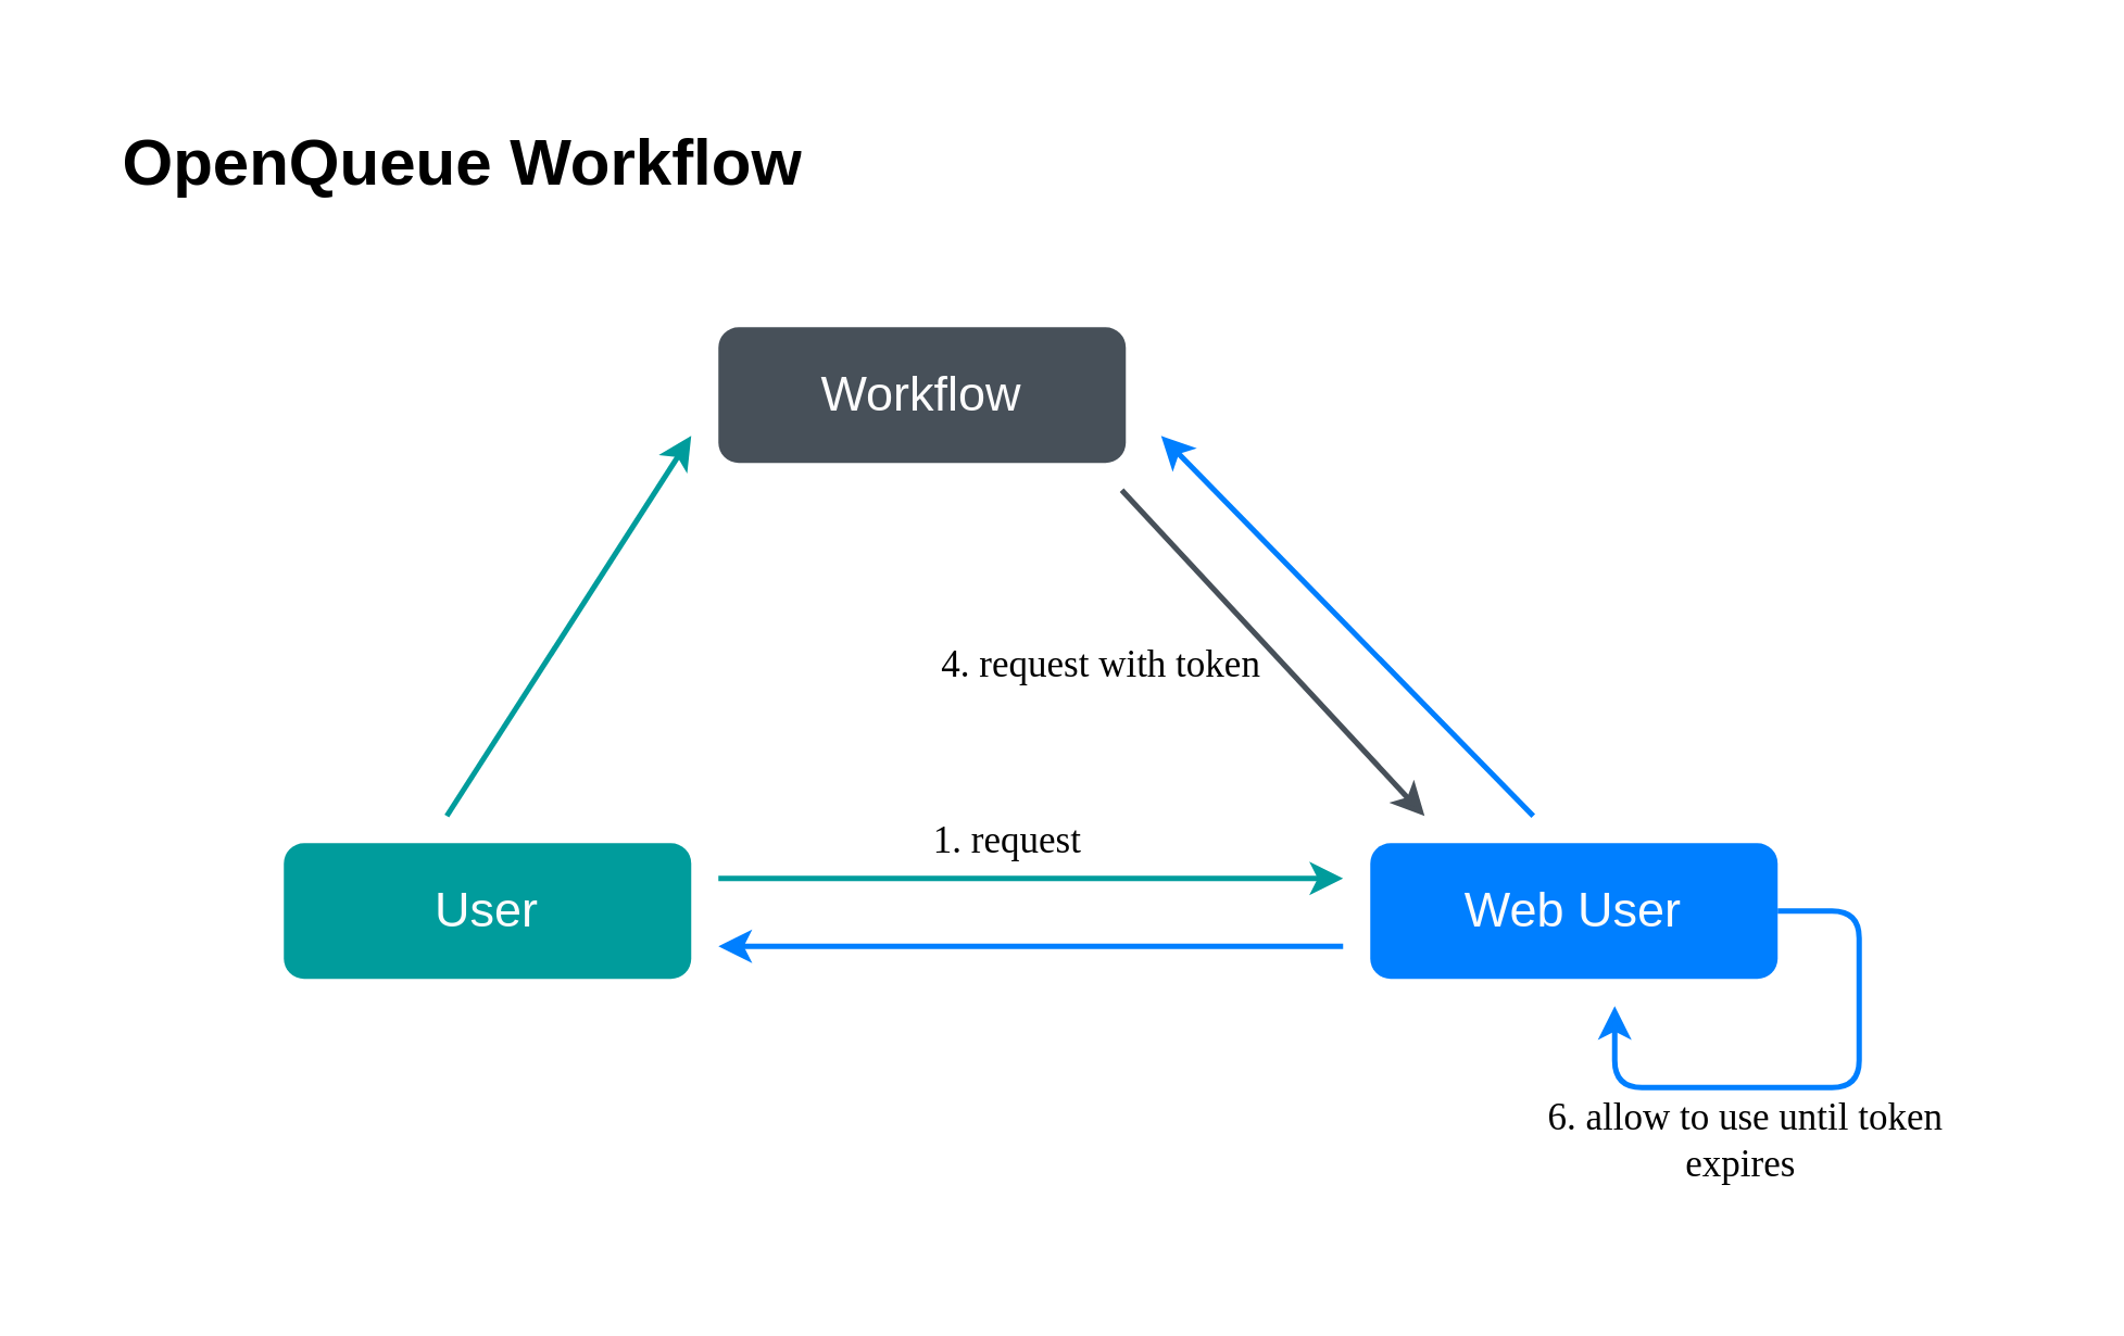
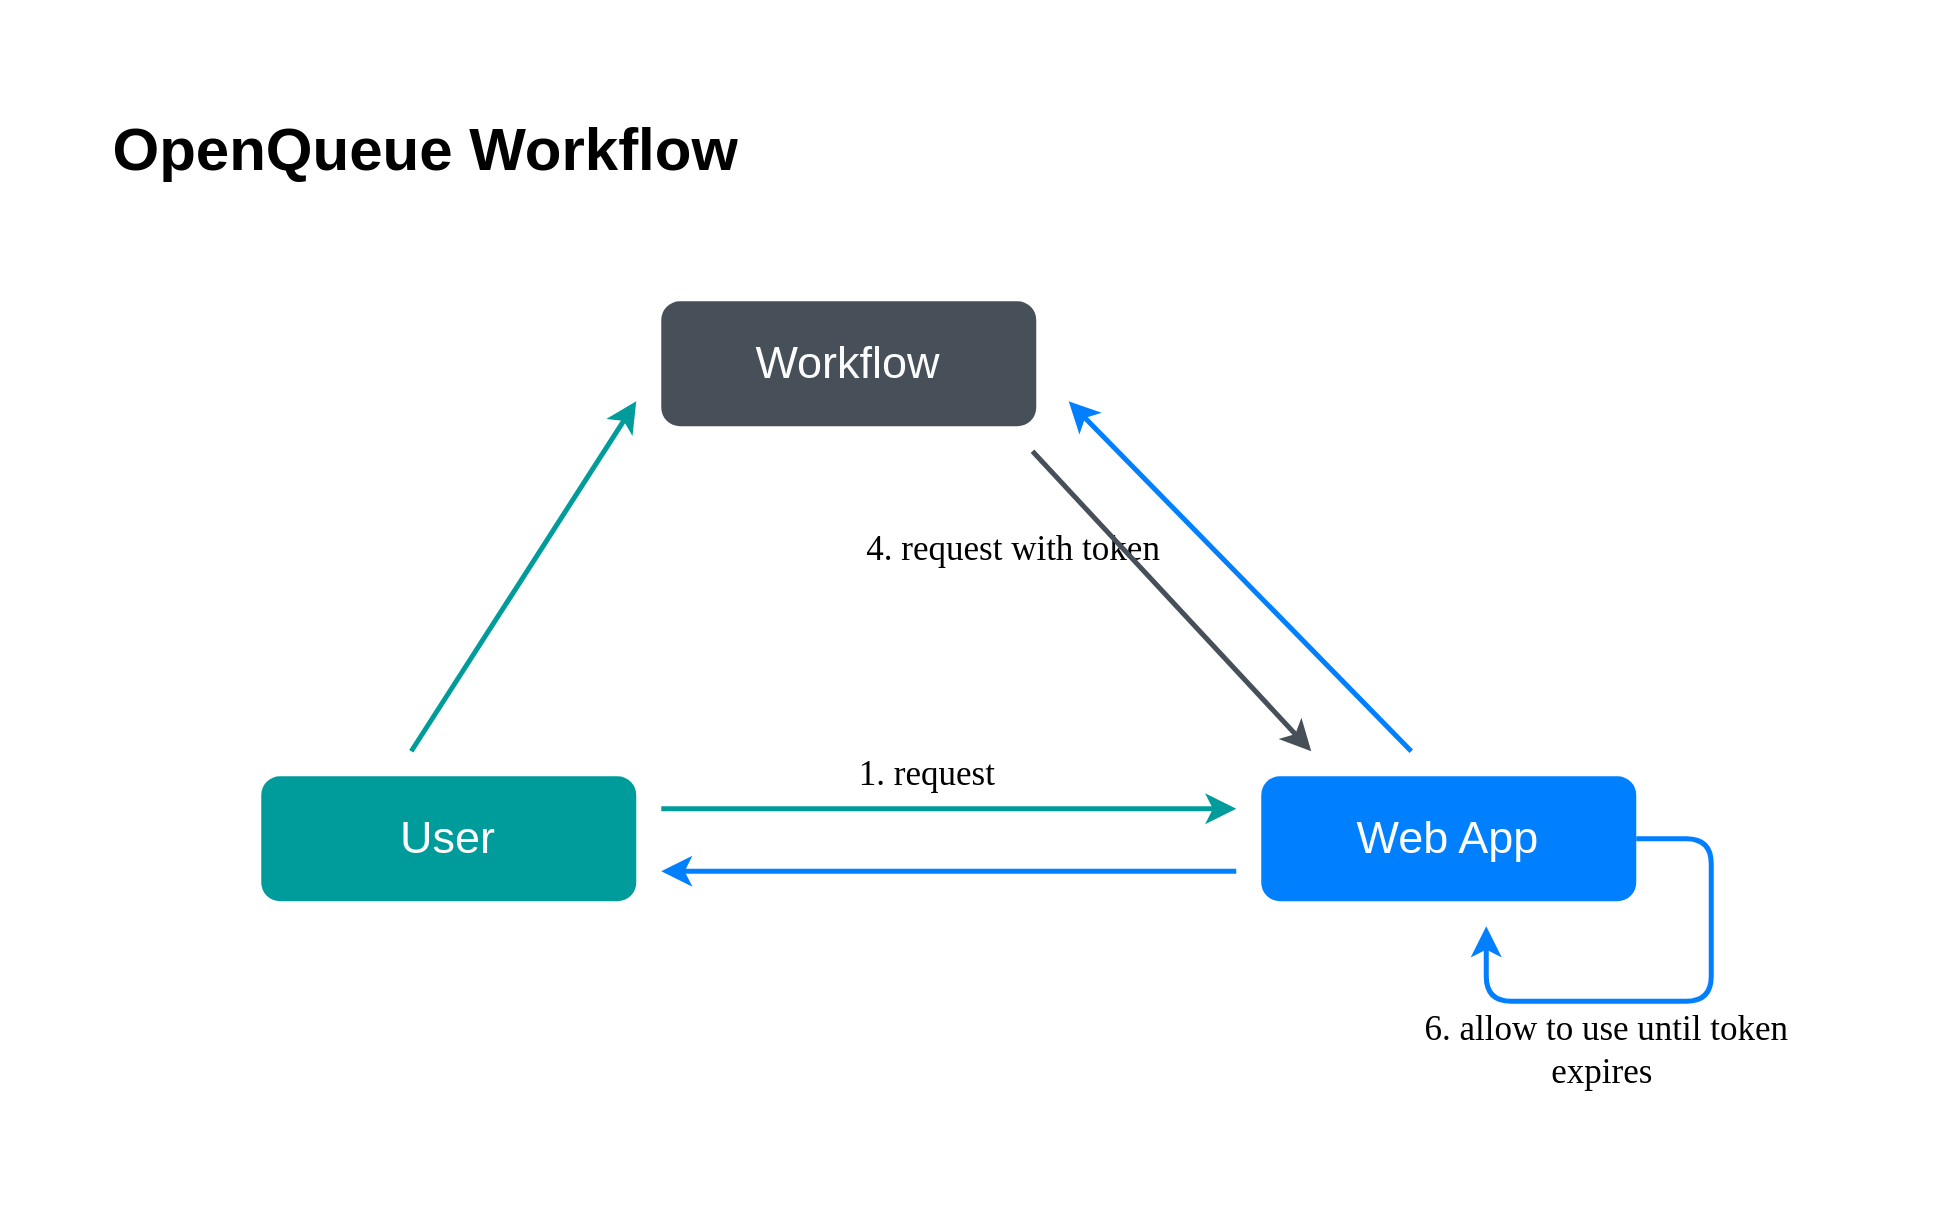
  <mxCell id="0" />
  <mxCell id="1" parent="0" />
  <mxCell id="2" value="" style="shape=ext;double=1;rounded=0;whiteSpace=wrap;html=1;fillColor=#FFFFFF;strokeColor=none;" parent="1" vertex="1"><mxGeometry x="20" y="20" width="740" height="450" as="geometry" /></mxCell>
  <mxCell id="3" value="&lt;font style=&quot;font-size: 18px&quot; color=&quot;#fcfcfc&quot;&gt;User&lt;/font&gt;" style="rounded=1;whiteSpace=wrap;html=1;fillColor=#009C9C;strokeColor=none;" parent="1" vertex="1"><mxGeometry x="104" y="310" width="150" height="50" as="geometry" /></mxCell>
- <mxCell id="4" value="&lt;font color=&quot;#fcfcfc&quot;&gt;&lt;span style=&quot;font-size: 18px&quot;&gt;Web User&lt;/span&gt;&lt;/font&gt;" style="rounded=1;whiteSpace=wrap;html=1;fillColor=#007FFF;strokeColor=none;" parent="1" vertex="1"><mxGeometry x="504" y="310" width="150" height="50" as="geometry" /></mxCell>
+ <mxCell id="4" value="&lt;font color=&quot;#fcfcfc&quot;&gt;&lt;span style=&quot;font-size: 18px&quot;&gt;Web App&lt;/span&gt;&lt;/font&gt;" style="rounded=1;whiteSpace=wrap;html=1;fillColor=#007FFF;strokeColor=none;" parent="1" vertex="1"><mxGeometry x="504" y="310" width="150" height="50" as="geometry" /></mxCell>
  <mxCell id="5" value="&lt;font color=&quot;#fcfcfc&quot;&gt;&lt;span style=&quot;font-size: 18px&quot;&gt;Workflow&lt;/span&gt;&lt;/font&gt;" style="rounded=1;whiteSpace=wrap;html=1;fillColor=#475059;strokeColor=none;" parent="1" vertex="1"><mxGeometry x="264" y="120" width="150" height="50" as="geometry" /></mxCell>
  <mxCell id="6" value="" style="endArrow=classic;html=1;strokeColor=#009C9C;jumpSize=12;strokeWidth=2;" parent="1" edge="1"><mxGeometry width="50" height="50" relative="1" as="geometry"><mxPoint x="264" y="323" as="sourcePoint" /><mxPoint x="494" y="323" as="targetPoint" /></mxGeometry></mxCell>
  <mxCell id="7" value="&lt;font style=&quot;font-size: 14px&quot; face=&quot;Verdana&quot;&gt;1. request&amp;nbsp;&lt;/font&gt;" style="text;html=1;strokeColor=none;fillColor=none;align=center;verticalAlign=middle;whiteSpace=wrap;rounded=0;" parent="1" vertex="1"><mxGeometry x="294" y="300" width="157" height="20" as="geometry" /></mxCell>
  <mxCell id="8" value="" style="endArrow=classic;html=1;strokeColor=#007FFF;strokeWidth=2;" parent="1" edge="1"><mxGeometry width="50" height="50" relative="1" as="geometry"><mxPoint x="494" y="348" as="sourcePoint" /><mxPoint x="264" y="348" as="targetPoint" /></mxGeometry></mxCell>
  <mxCell id="9" value="" style="endArrow=classic;html=1;strokeColor=#009C9C;strokeWidth=2;" parent="1" edge="1"><mxGeometry width="50" height="50" relative="1" as="geometry"><mxPoint x="164" y="300" as="sourcePoint" /><mxPoint x="254" y="160" as="targetPoint" /></mxGeometry></mxCell>
- <mxCell id="10" value="&lt;font style=&quot;font-size: 14px&quot; face=&quot;Verdana&quot;&gt;4. request with token&amp;nbsp;&lt;/font&gt;" style="text;html=1;strokeColor=none;fillColor=none;align=center;verticalAlign=middle;whiteSpace=wrap;rounded=0;" parent="1" vertex="1"><mxGeometry x="334" y="230" width="146" height="30" as="geometry" /></mxCell>
+ <mxCell id="10" value="&lt;font style=&quot;font-size: 14px&quot; face=&quot;Verdana&quot;&gt;4. request with token&amp;nbsp;&lt;/font&gt;" style="text;html=1;strokeColor=none;fillColor=none;align=center;verticalAlign=middle;whiteSpace=wrap;rounded=0;" parent="1" vertex="1"><mxGeometry x="334" y="205" width="146" height="30" as="geometry" /></mxCell>
  <mxCell id="11" value="" style="endArrow=classic;html=1;strokeColor=#475059;strokeWidth=2;" parent="1" edge="1"><mxGeometry width="50" height="50" relative="1" as="geometry"><mxPoint x="412.5" y="180" as="sourcePoint" /><mxPoint x="524" y="300" as="targetPoint" /></mxGeometry></mxCell>
  <mxCell id="12" value="" style="endArrow=classic;html=1;strokeColor=#007FFF;strokeWidth=2;" parent="1" edge="1"><mxGeometry width="50" height="50" relative="1" as="geometry"><mxPoint x="564" y="300" as="sourcePoint" /><mxPoint x="427" y="160" as="targetPoint" /></mxGeometry></mxCell>
  <mxCell id="13" value="" style="edgeStyle=segmentEdgeStyle;endArrow=classic;html=1;strokeColor=#007FFF;strokeWidth=2;exitX=1;exitY=0.5;exitDx=0;exitDy=0;" parent="1" source="4" edge="1"><mxGeometry width="50" height="50" relative="1" as="geometry"><mxPoint x="694" y="335" as="sourcePoint" /><mxPoint x="594" y="370" as="targetPoint" /><Array as="points"><mxPoint x="684" y="335" /><mxPoint x="684" y="400" /><mxPoint x="594" y="400" /></Array></mxGeometry></mxCell>
  <mxCell id="14" value="&lt;font style=&quot;font-size: 14px&quot; face=&quot;Verdana&quot;&gt;6. allow to use until token expires&amp;nbsp;&lt;/font&gt;" style="text;html=1;strokeColor=none;fillColor=none;align=center;verticalAlign=middle;whiteSpace=wrap;rounded=0;" parent="1" vertex="1"><mxGeometry x="564" y="410" width="157" height="20" as="geometry" /></mxCell>
  <mxCell id="15" value="&lt;h1&gt;OpenQueue Workflow&lt;/h1&gt;" style="text;html=1;strokeColor=none;fillColor=none;spacing=5;spacingTop=-20;whiteSpace=wrap;overflow=hidden;rounded=0;" parent="1" vertex="1"><mxGeometry x="40" y="40" width="265" height="120" as="geometry" /></mxCell>
